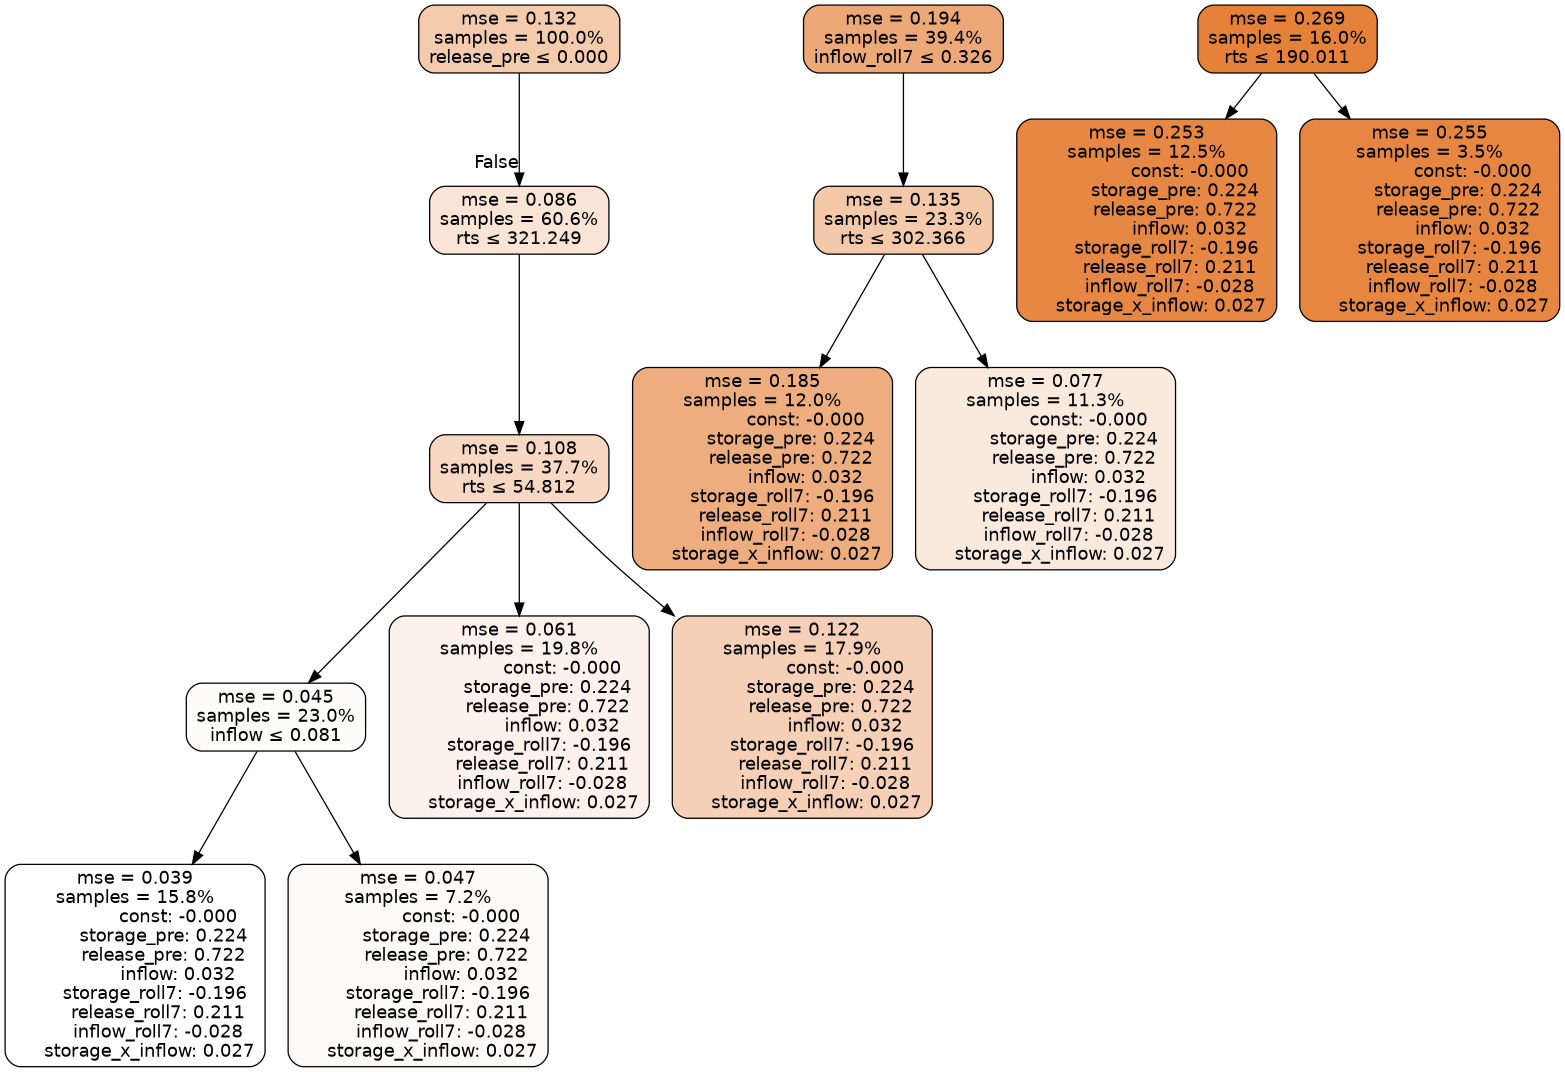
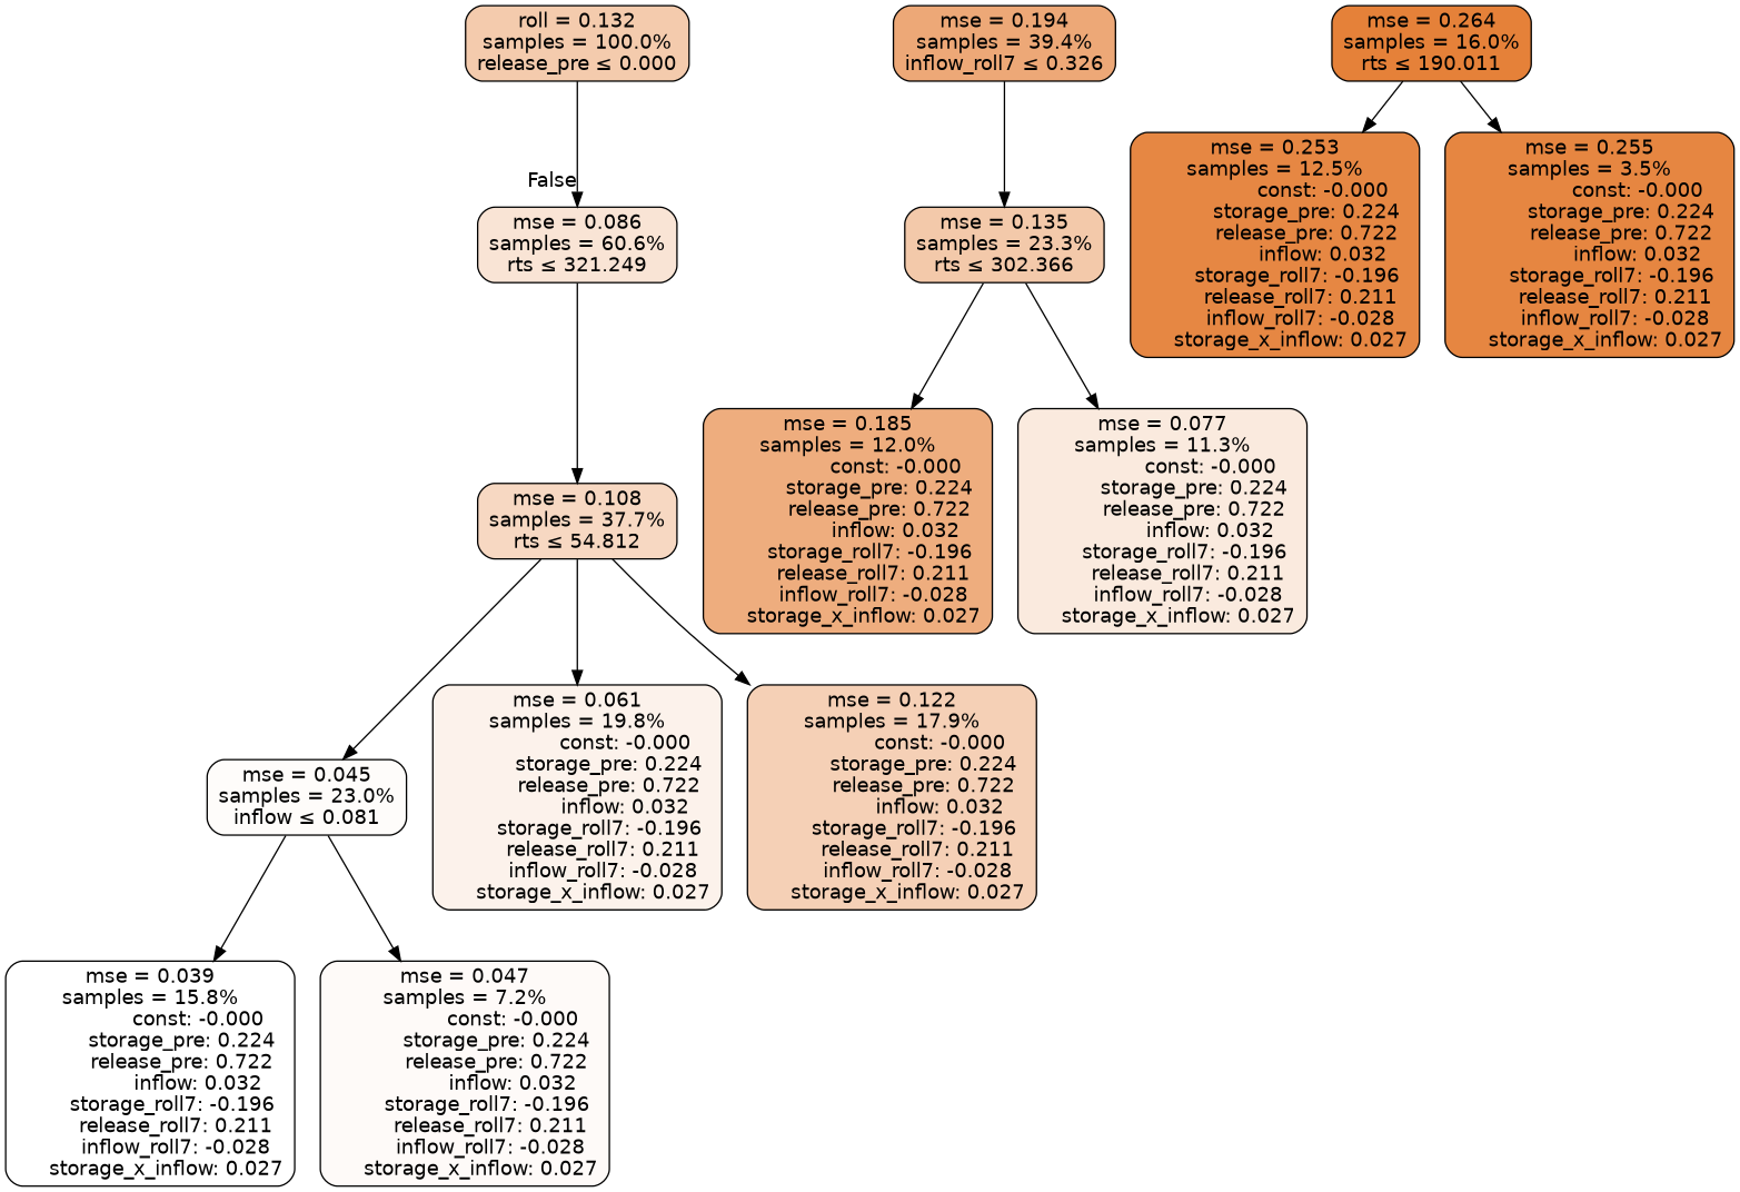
  digraph {
    node [color=black fontname=helvetica shape=rectangle style="filled, rounded"]
    edge [fontname=helvetica]
-   n1 [fillcolor="#f4cbad" label="mse = 0.132\nsamples = 100.0%\nrelease_pre &le; 0.000"]
+   n1 [fillcolor="#f4cbad" label="roll = 0.132\nsamples = 100.0%\nrelease_pre &le; 0.000"]
    n2 [fillcolor="#f9e4d5" label="mse = 0.086\nsamples = 60.6%\nrts &le; 321.249"]
    n3 [fillcolor="#f7d8c2" label="mse = 0.108\nsamples = 37.7%\nrts &le; 54.812"]
    n4 [fillcolor="#eda877" label="mse = 0.194\nsamples = 39.4%\ninflow_roll7 &le; 0.326"]
    n5 [fillcolor="#f3c9aa" label="mse = 0.135\nsamples = 23.3%\nrts &le; 302.366"]
    n6 [fillcolor="#fefcfa" label="mse = 0.045\nsamples = 23.0%\ninflow &le; 0.081"]
    n7 [fillcolor="#fcf2eb" label="mse = 0.061\nsamples = 19.8%\n               const: -0.000\n          storage_pre: 0.224\n          release_pre: 0.722\n               inflow: 0.032\n       storage_roll7: -0.196\n        release_roll7: 0.211\n        inflow_roll7: -0.028\n     storage_x_inflow: 0.027"]
    n8 [fillcolor="#f5d0b6" label="mse = 0.122\nsamples = 17.9%\n               const: -0.000\n          storage_pre: 0.224\n          release_pre: 0.722\n               inflow: 0.032\n       storage_roll7: -0.196\n        release_roll7: 0.211\n        inflow_roll7: -0.028\n     storage_x_inflow: 0.027"]
    n9 [fillcolor="#ffffff" label="mse = 0.039\nsamples = 15.8%\n               const: -0.000\n          storage_pre: 0.224\n          release_pre: 0.722\n               inflow: 0.032\n       storage_roll7: -0.196\n        release_roll7: 0.211\n        inflow_roll7: -0.028\n     storage_x_inflow: 0.027"]
    n10 [fillcolor="#fefaf8" label="mse = 0.047\nsamples = 7.2%\n               const: -0.000\n          storage_pre: 0.224\n          release_pre: 0.722\n               inflow: 0.032\n       storage_roll7: -0.196\n        release_roll7: 0.211\n        inflow_roll7: -0.028\n     storage_x_inflow: 0.027"]
    n11 [fillcolor="#eead7e" label="mse = 0.185\nsamples = 12.0%\n               const: -0.000\n          storage_pre: 0.224\n          release_pre: 0.722\n               inflow: 0.032\n       storage_roll7: -0.196\n        release_roll7: 0.211\n        inflow_roll7: -0.028\n     storage_x_inflow: 0.027"]
    n12 [fillcolor="#faeade" label="mse = 0.077\nsamples = 11.3%\n               const: -0.000\n          storage_pre: 0.224\n          release_pre: 0.722\n               inflow: 0.032\n       storage_roll7: -0.196\n        release_roll7: 0.211\n        inflow_roll7: -0.028\n     storage_x_inflow: 0.027"]
-   n13 [fillcolor="#e58139" label="mse = 0.269\nsamples = 16.0%\nrts &le; 190.011"]
+   n13 [fillcolor="#e58139" label="mse = 0.264\nsamples = 16.0%\nrts &le; 190.011"]
    n14 [fillcolor="#e68743" label="mse = 0.253\nsamples = 12.5%\n               const: -0.000\n          storage_pre: 0.224\n          release_pre: 0.722\n               inflow: 0.032\n       storage_roll7: -0.196\n        release_roll7: 0.211\n        inflow_roll7: -0.028\n     storage_x_inflow: 0.027"]
    n15 [fillcolor="#e68641" label="mse = 0.255\nsamples = 3.5%\n               const: -0.000\n          storage_pre: 0.224\n          release_pre: 0.722\n               inflow: 0.032\n       storage_roll7: -0.196\n        release_roll7: 0.211\n        inflow_roll7: -0.028\n     storage_x_inflow: 0.027"]
    n1 -> n2 [headlabel=False labelangle=45 labeldistance=2.5]
    n2 -> n3
    n3 -> n6
    n3 -> n7
    n3 -> n8
    n4 -> n5
    n5 -> n11
    n5 -> n12
    n6 -> n9
    n6 -> n10
    n13 -> n14
    n13 -> n15
  }
